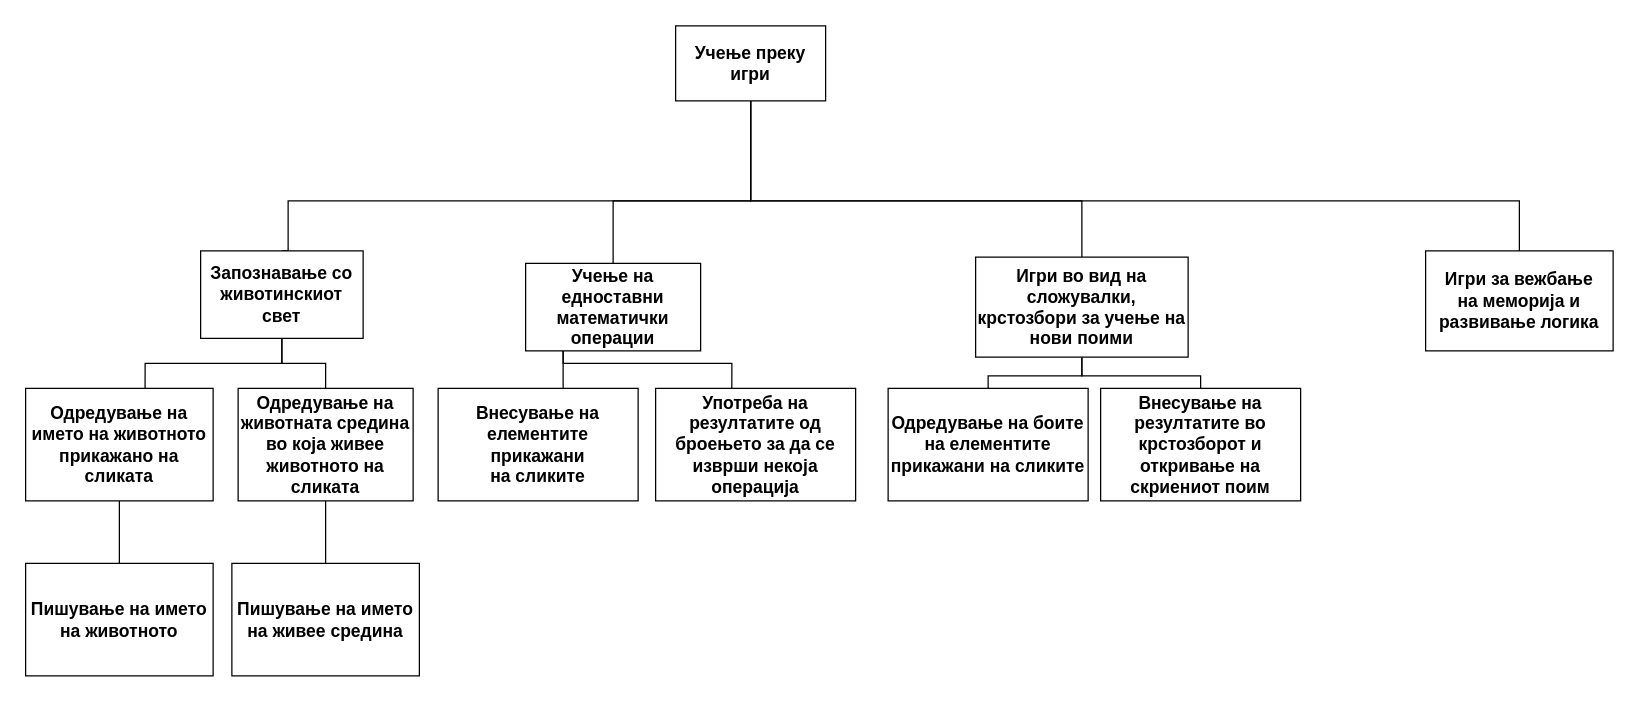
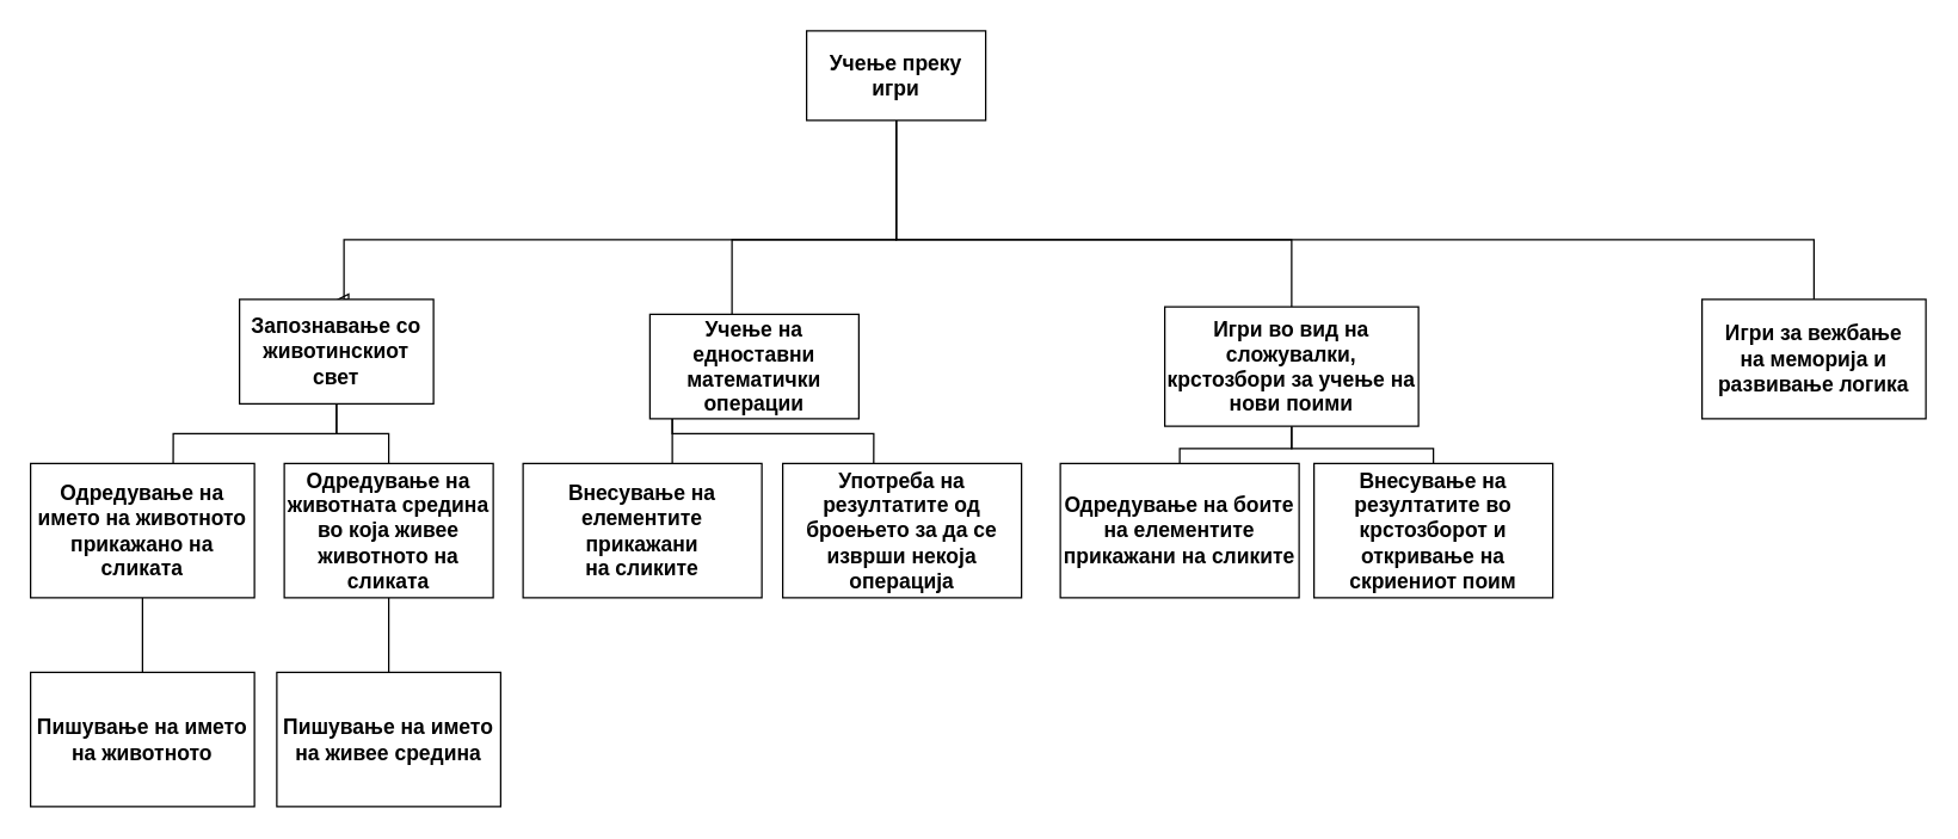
  <mxCell id="0" />
  <mxCell id="1" parent="0" />
- <mxCell id="2" style="edgeStyle=orthogonalEdgeStyle;rounded=0;orthogonalLoop=1;jettySize=auto;html=1;entryX=0.5;entryY=0;entryDx=0;entryDy=0;endArrow=none;endFill=0;" parent="1" source="6" target="9" edge="1"><mxGeometry relative="1" as="geometry"><Array as="points"><mxPoint x="600" y="160" /><mxPoint x="230" y="160" /><mxPoint x="230" y="200" /></Array></mxGeometry></mxCell>
+ <mxCell id="2" style="edgeStyle=orthogonalEdgeStyle;rounded=0;orthogonalLoop=1;jettySize=auto;html=1;entryX=0.5;entryY=0;entryDx=0;entryDy=0;endArrow=block;endFill=0;" parent="1" source="6" target="9" edge="1"><mxGeometry relative="1" as="geometry"><Array as="points"><mxPoint x="600" y="160" /><mxPoint x="230" y="160" /><mxPoint x="230" y="200" /></Array></mxGeometry></mxCell>
  <mxCell id="3" style="edgeStyle=orthogonalEdgeStyle;rounded=0;orthogonalLoop=1;jettySize=auto;html=1;endArrow=none;endFill=0;" parent="1" source="6" target="12" edge="1"><mxGeometry relative="1" as="geometry"><Array as="points"><mxPoint x="600" y="160" /><mxPoint x="490" y="160" /></Array></mxGeometry></mxCell>
  <mxCell id="4" style="edgeStyle=orthogonalEdgeStyle;rounded=0;orthogonalLoop=1;jettySize=auto;html=1;entryX=0.5;entryY=0;entryDx=0;entryDy=0;endArrow=none;endFill=0;" parent="1" source="6" target="15" edge="1"><mxGeometry relative="1" as="geometry"><Array as="points"><mxPoint x="600" y="160" /><mxPoint x="865" y="160" /></Array></mxGeometry></mxCell>
  <mxCell id="5" style="edgeStyle=orthogonalEdgeStyle;rounded=0;orthogonalLoop=1;jettySize=auto;html=1;entryX=0.5;entryY=0;entryDx=0;entryDy=0;endArrow=none;endFill=0;" parent="1" source="6" target="16" edge="1"><mxGeometry relative="1" as="geometry"><Array as="points"><mxPoint x="600" y="160" /><mxPoint x="1215" y="160" /></Array></mxGeometry></mxCell>
  <mxCell id="6" value="&lt;b&gt;&lt;font style=&quot;font-size: 14px&quot;&gt;Учење преку игри&lt;/font&gt;&lt;/b&gt;" style="rounded=0;whiteSpace=wrap;html=1;" parent="1" vertex="1"><mxGeometry x="540" width="120" height="60" as="geometry" y="20" /></mxCell>
  <mxCell id="7" style="edgeStyle=orthogonalEdgeStyle;rounded=0;orthogonalLoop=1;jettySize=auto;html=1;entryX=0.637;entryY=0.011;entryDx=0;entryDy=0;entryPerimeter=0;endArrow=none;endFill=0;" parent="1" source="9" target="20" edge="1"><mxGeometry relative="1" as="geometry" /></mxCell>
  <mxCell id="8" style="edgeStyle=orthogonalEdgeStyle;rounded=0;orthogonalLoop=1;jettySize=auto;html=1;endArrow=none;endFill=0;" parent="1" source="9" target="18" edge="1"><mxGeometry relative="1" as="geometry" /></mxCell>
  <mxCell id="9" value="&lt;b&gt;&lt;font style=&quot;font-size: 14px&quot;&gt;Запознавање со животинскиот свет&lt;/font&gt;&lt;/b&gt;" style="rounded=0;whiteSpace=wrap;html=1;" parent="1" vertex="1"><mxGeometry x="160" y="200" width="130" height="70" as="geometry" /></mxCell>
  <mxCell id="10" style="edgeStyle=orthogonalEdgeStyle;rounded=0;orthogonalLoop=1;jettySize=auto;html=1;endArrow=none;endFill=0;" parent="1" source="12" target="23" edge="1"><mxGeometry relative="1" as="geometry"><Array as="points"><mxPoint x="450" y="300" /><mxPoint x="450" y="300" /></Array></mxGeometry></mxCell>
  <mxCell id="11" style="edgeStyle=orthogonalEdgeStyle;rounded=0;orthogonalLoop=1;jettySize=auto;html=1;entryX=0.381;entryY=0.002;entryDx=0;entryDy=0;entryPerimeter=0;endArrow=none;endFill=0;" parent="1" source="12" target="24" edge="1"><mxGeometry relative="1" as="geometry"><Array as="points"><mxPoint x="450" y="290" /><mxPoint x="585" y="290" /></Array></mxGeometry></mxCell>
- <mxCell id="12" value="&lt;b&gt;&lt;font style=&quot;font-size: 14px&quot;&gt;Учење на едноставни математички операции&lt;br&gt;&lt;/font&gt;&lt;/b&gt;" style="rounded=0;whiteSpace=wrap;html=1;" parent="1" vertex="1"><mxGeometry x="420" y="210" width="140" height="70" as="geometry" /></mxCell>
+ <mxCell id="12" value="&lt;b&gt;&lt;font style=&quot;font-size: 14px&quot;&gt;Учење на едноставни математички операции&lt;br&gt;&lt;/font&gt;&lt;/b&gt;" style="rounded=0;whiteSpace=wrap;html=1;" parent="1" vertex="1"><mxGeometry x="435" y="210" width="140" height="70" as="geometry" /></mxCell>
  <mxCell id="13" style="edgeStyle=orthogonalEdgeStyle;rounded=0;orthogonalLoop=1;jettySize=auto;html=1;endArrow=none;endFill=0;" parent="1" source="15" target="25" edge="1"><mxGeometry relative="1" as="geometry"><Array as="points"><mxPoint x="865" y="300" /><mxPoint x="790" y="300" /></Array></mxGeometry></mxCell>
  <mxCell id="14" style="edgeStyle=orthogonalEdgeStyle;rounded=0;orthogonalLoop=1;jettySize=auto;html=1;endArrow=none;endFill=0;" parent="1" source="15" target="26" edge="1"><mxGeometry relative="1" as="geometry"><Array as="points"><mxPoint x="865" y="300" /><mxPoint x="960" y="300" /></Array></mxGeometry></mxCell>
  <mxCell id="15" value="&lt;b&gt;&lt;font style=&quot;font-size: 14px&quot;&gt;Игри во вид на сложувалки, крстозбори за учење на нови поими&lt;br&gt;&lt;/font&gt;&lt;/b&gt;" style="rounded=0;whiteSpace=wrap;html=1;" parent="1" vertex="1"><mxGeometry x="780" y="205" width="170" height="80" as="geometry" /></mxCell>
  <mxCell id="16" value="&lt;font size=&quot;1&quot;&gt;&lt;b style=&quot;font-size: 14px&quot;&gt;Игри за вежбање на&amp;nbsp;меморија и развивање логика&lt;/b&gt;&lt;/font&gt;" style="rounded=0;whiteSpace=wrap;html=1;" parent="1" vertex="1"><mxGeometry x="1140" y="200" width="150" height="80" as="geometry" /></mxCell>
  <mxCell id="17" style="edgeStyle=orthogonalEdgeStyle;rounded=0;orthogonalLoop=1;jettySize=auto;html=1;entryX=0.5;entryY=0;entryDx=0;entryDy=0;endArrow=none;endFill=0;" parent="1" source="18" target="22" edge="1"><mxGeometry relative="1" as="geometry" /></mxCell>
  <mxCell id="18" value="&lt;b&gt;&lt;font style=&quot;font-size: 14px&quot;&gt;Одредување на животната средина во која живее животното на сликата&lt;/font&gt;&lt;/b&gt;" style="rounded=0;whiteSpace=wrap;html=1;" parent="1" vertex="1"><mxGeometry x="190" y="310" width="140" height="90" as="geometry" /></mxCell>
  <mxCell id="19" style="edgeStyle=orthogonalEdgeStyle;rounded=0;orthogonalLoop=1;jettySize=auto;html=1;endArrow=none;endFill=0;" parent="1" source="20" edge="1"><mxGeometry relative="1" as="geometry"><mxPoint x="95" y="460" as="targetPoint" /></mxGeometry></mxCell>
  <mxCell id="20" value="&lt;b&gt;&lt;font style=&quot;font-size: 14px&quot;&gt;Одредување на името на животното прикажано на сликата&lt;/font&gt;&lt;/b&gt;" style="rounded=0;whiteSpace=wrap;html=1;" parent="1" vertex="1"><mxGeometry x="20" y="310" width="150" height="90" as="geometry" /></mxCell>
  <mxCell id="21" value="&lt;span style=&quot;font-size: 14px&quot;&gt;&lt;b&gt;Пишување на името на животното&lt;/b&gt;&lt;/span&gt;" style="rounded=0;whiteSpace=wrap;html=1;" parent="1" vertex="1"><mxGeometry x="20" y="450" width="150" height="90" as="geometry" /></mxCell>
  <mxCell id="22" value="&lt;b&gt;&lt;font style=&quot;font-size: 14px&quot;&gt;Пишување на името на живее средина&lt;/font&gt;&lt;/b&gt;" style="rounded=0;whiteSpace=wrap;html=1;" parent="1" vertex="1"><mxGeometry x="185" y="450" width="150" height="90" as="geometry" /></mxCell>
  <mxCell id="23" value="&lt;b&gt;&lt;font style=&quot;font-size: 14px&quot;&gt;Внесување на елементите прикажани &lt;br&gt;на сликите&lt;br&gt;&lt;/font&gt;&lt;/b&gt;" style="rounded=0;whiteSpace=wrap;html=1;" parent="1" vertex="1"><mxGeometry x="350" y="310" width="160" height="90" as="geometry" /></mxCell>
  <mxCell id="24" value="&lt;b&gt;&lt;font style=&quot;font-size: 14px&quot;&gt;Употреба на резултатите од броењето за да се изврши некоја операција&lt;br&gt;&lt;/font&gt;&lt;/b&gt;" style="rounded=0;whiteSpace=wrap;html=1;" parent="1" vertex="1"><mxGeometry x="524" y="310" width="160" height="90" as="geometry" /></mxCell>
  <mxCell id="25" value="&lt;b&gt;&lt;font style=&quot;font-size: 14px&quot;&gt;Одредување на боите на елементите прикажани на сликите&lt;br&gt;&lt;/font&gt;&lt;/b&gt;" style="rounded=0;whiteSpace=wrap;html=1;" parent="1" vertex="1"><mxGeometry x="710" y="310" width="160" height="90" as="geometry" /></mxCell>
  <mxCell id="26" value="&lt;b&gt;&lt;font style=&quot;font-size: 14px&quot;&gt;Внесување на резултатите во крстозборот и откривање на скриениот поим&lt;br&gt;&lt;/font&gt;&lt;/b&gt;" style="rounded=0;whiteSpace=wrap;html=1;" parent="1" vertex="1"><mxGeometry x="880" y="310" width="160" height="90" as="geometry" /></mxCell>
